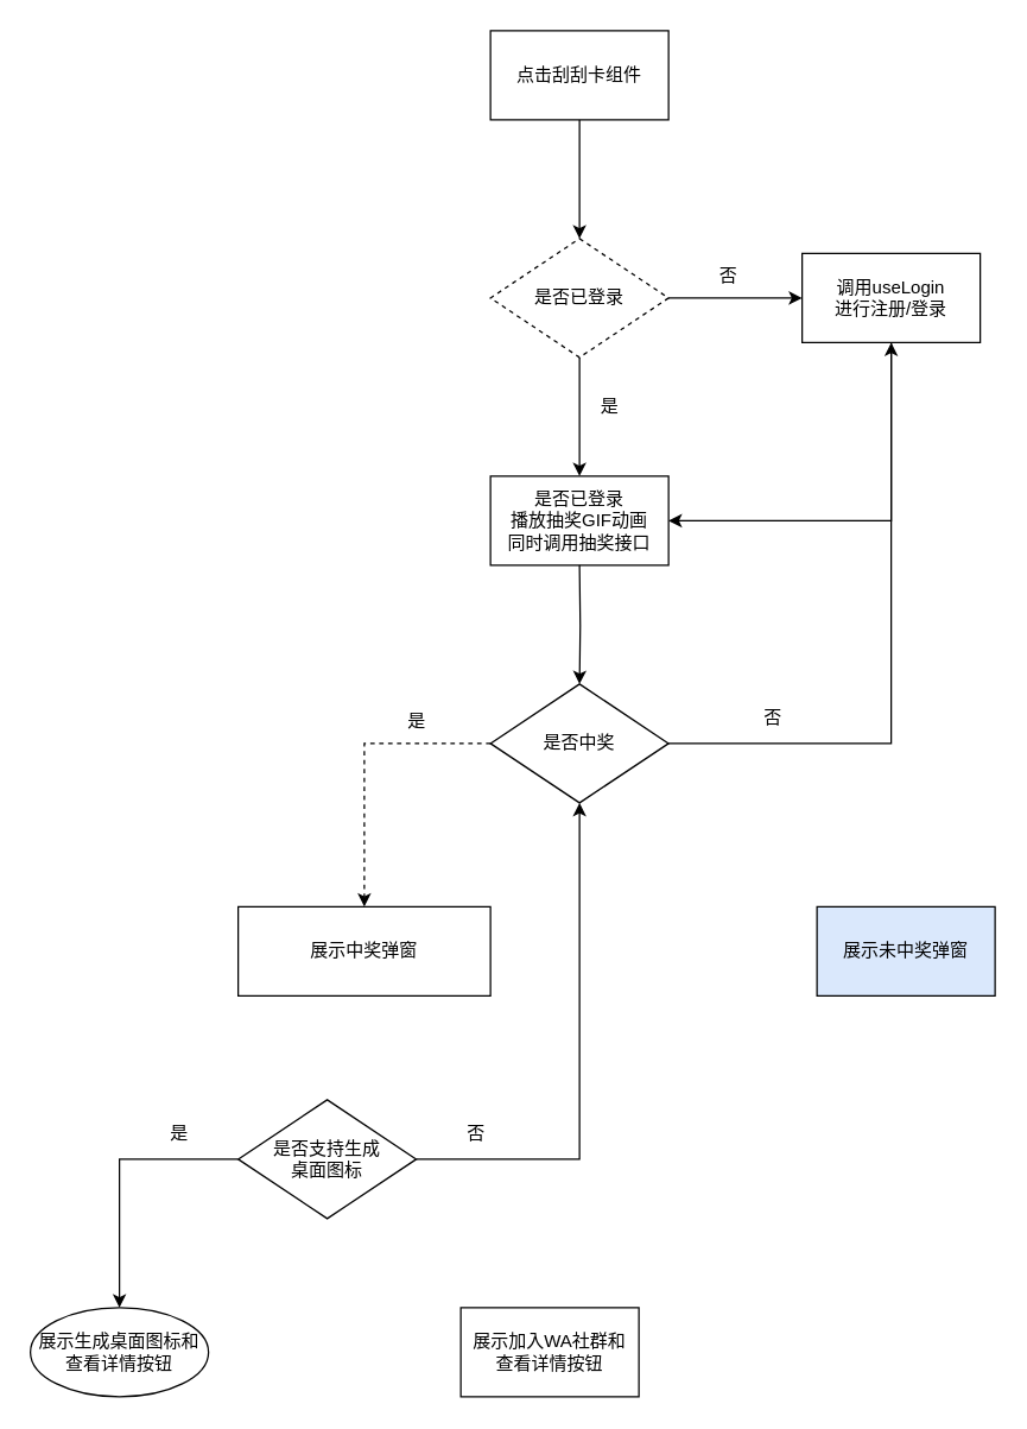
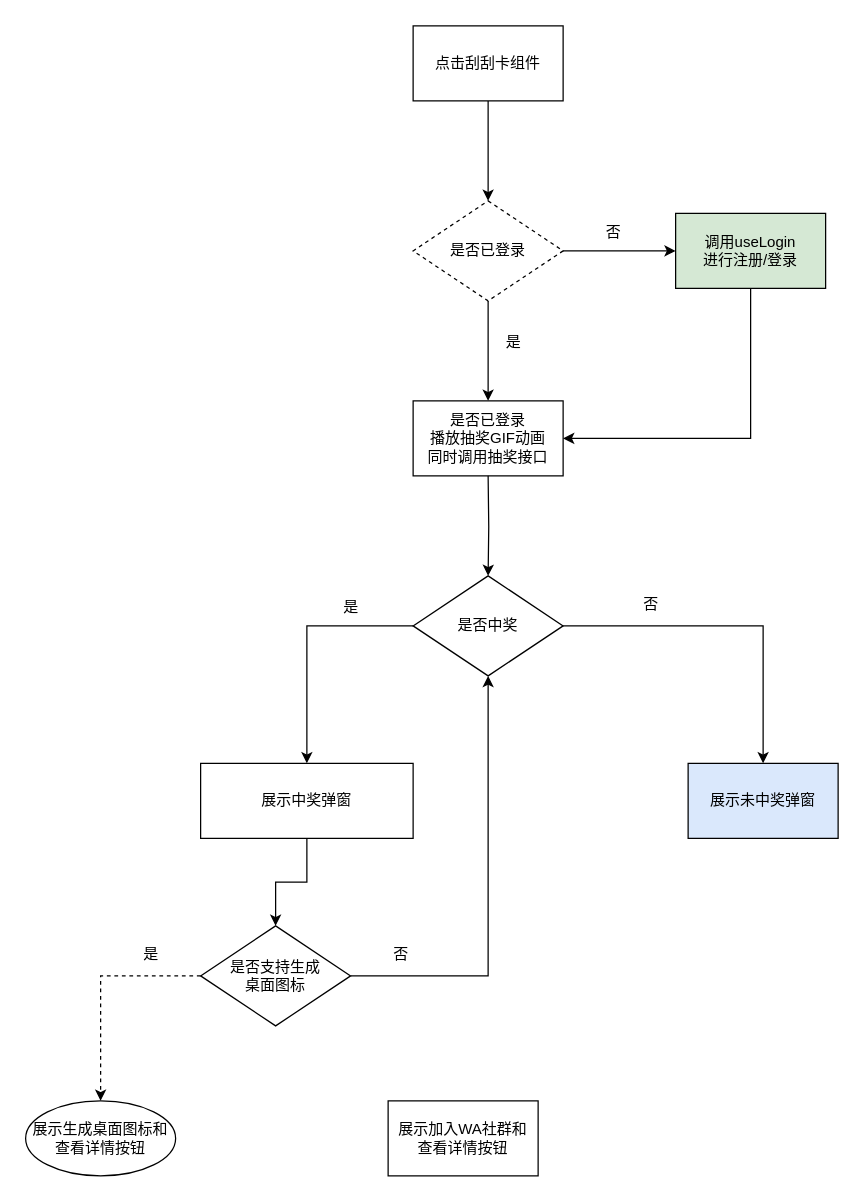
  <mxCell id="0" />
  <mxCell id="1" parent="0" />
  <mxCell id="2" value="" style="edgeStyle=orthogonalEdgeStyle;rounded=0;orthogonalLoop=1;jettySize=auto;html=1;" edge="1" parent="1" source="3" target="6"><mxGeometry relative="1" as="geometry" /></mxCell>
  <mxCell id="3" value="点击刮刮卡组件" style="rounded=0;whiteSpace=wrap;html=1;" vertex="1" parent="1"><mxGeometry x="330" y="20" width="120" height="60" as="geometry" /></mxCell>
  <mxCell id="4" value="" style="edgeStyle=orthogonalEdgeStyle;rounded=0;orthogonalLoop=1;jettySize=auto;html=1;" edge="1" parent="1" source="6" target="8"><mxGeometry relative="1" as="geometry" /></mxCell>
  <mxCell id="5" value="" style="edgeStyle=orthogonalEdgeStyle;rounded=0;orthogonalLoop=1;jettySize=auto;html=1;" edge="1" parent="1" source="6" target="7"><mxGeometry relative="1" as="geometry" /></mxCell>
  <mxCell id="6" value="是否已登录" style="rhombus;whiteSpace=wrap;html=1;dashed=1;" vertex="1" parent="1"><mxGeometry x="330" y="160" width="120" height="80" as="geometry" /></mxCell>
- <mxCell id="7" value="调用useLogin&lt;div&gt;进行注册/登录&lt;/div&gt;" style="rounded=0;whiteSpace=wrap;html=1;" vertex="1" parent="1"><mxGeometry x="540" y="170" width="120" height="60" as="geometry" /></mxCell>
+ <mxCell id="7" value="调用useLogin&lt;div&gt;进行注册/登录&lt;/div&gt;" style="rounded=0;whiteSpace=wrap;html=1;fillColor=#d5e8d4;" vertex="1" parent="1"><mxGeometry x="540" y="170" width="120" height="60" as="geometry" /></mxCell>
  <mxCell id="8" value="&lt;div&gt;是否已登录&lt;/div&gt;播放抽奖GIF动画&lt;div&gt;同时调用抽奖接口&lt;/div&gt;" style="rounded=0;whiteSpace=wrap;html=1;" vertex="1" parent="1"><mxGeometry x="330" y="320" width="120" height="60" as="geometry" /></mxCell>
  <mxCell id="9" value="" style="edgeStyle=orthogonalEdgeStyle;rounded=0;orthogonalLoop=1;jettySize=auto;html=1;" edge="1" parent="1" target="10"><mxGeometry relative="1" as="geometry"><mxPoint x="390" y="380" as="sourcePoint" /></mxGeometry></mxCell>
  <mxCell id="10" value="是否中奖" style="rhombus;whiteSpace=wrap;html=1;" vertex="1" parent="1"><mxGeometry x="330" y="460" width="120" height="80" as="geometry" /></mxCell>
+ <mxCell id="11" value="" style="edgeStyle=orthogonalEdgeStyle;rounded=0;orthogonalLoop=1;jettySize=auto;html=1;" edge="1" parent="1" source="12" target="14"><mxGeometry relative="1" as="geometry" /></mxCell>
  <mxCell id="12" value="展示中奖弹窗" style="rounded=0;whiteSpace=wrap;html=1;" vertex="1" parent="1"><mxGeometry x="160" y="610" width="170" height="60" as="geometry" /></mxCell>
  <mxCell id="13" value="展示未中奖弹窗" style="rounded=0;whiteSpace=wrap;html=1;fillColor=#dae8fc;" vertex="1" parent="1"><mxGeometry x="550" y="610" width="120" height="60" as="geometry" /></mxCell>
  <mxCell id="14" value="是否支持生成&lt;div&gt;桌面图标&lt;/div&gt;" style="rhombus;whiteSpace=wrap;html=1;" vertex="1" parent="1"><mxGeometry x="160" y="740" width="120" height="80" as="geometry" /></mxCell>
  <mxCell id="15" value="展示生成桌面图标和查看详情按钮" style="ellipse;whiteSpace=wrap;html=1;" vertex="1" parent="1"><mxGeometry x="20" y="880" width="120" height="60" as="geometry" /></mxCell>
  <mxCell id="16" value="展示加入WA社群和&lt;div&gt;查看详情按钮&lt;/div&gt;" style="rounded=0;whiteSpace=wrap;html=1;" vertex="1" parent="1"><mxGeometry x="310" y="880" width="120" height="60" as="geometry" /></mxCell>
- <mxCell id="17" value="" style="edgeStyle=orthogonalEdgeStyle;rounded=0;orthogonalLoop=1;jettySize=auto;html=1;exitX=0;exitY=0.5;exitDx=0;exitDy=0;entryX=0.5;entryY=0;entryDx=0;entryDy=0;dashed=1;" edge="1" parent="1" source="10" target="12"><mxGeometry relative="1" as="geometry"><mxPoint x="400" y="390" as="sourcePoint" /><mxPoint x="400" y="470" as="targetPoint" /></mxGeometry></mxCell>
- <mxCell id="18" value="" style="edgeStyle=orthogonalEdgeStyle;rounded=0;orthogonalLoop=1;jettySize=auto;html=1;exitX=1;exitY=0.5;exitDx=0;exitDy=0;" edge="1" parent="1" source="10" target="7"><mxGeometry relative="1" as="geometry"><mxPoint x="340" y="510" as="sourcePoint" /><mxPoint x="230" y="620" as="targetPoint" /></mxGeometry></mxCell>
- <mxCell id="19" value="" style="edgeStyle=orthogonalEdgeStyle;rounded=0;orthogonalLoop=1;jettySize=auto;html=1;exitX=0;exitY=0.5;exitDx=0;exitDy=0;entryX=0.5;entryY=0;entryDx=0;entryDy=0;" edge="1" parent="1" source="14" target="15"><mxGeometry relative="1" as="geometry"><mxPoint x="340" y="510" as="sourcePoint" /><mxPoint x="230" y="620" as="targetPoint" /></mxGeometry></mxCell>
+ <mxCell id="17" value="" style="edgeStyle=orthogonalEdgeStyle;rounded=0;orthogonalLoop=1;jettySize=auto;html=1;exitX=0;exitY=0.5;exitDx=0;exitDy=0;entryX=0.5;entryY=0;entryDx=0;entryDy=0;" edge="1" parent="1" source="10" target="12"><mxGeometry relative="1" as="geometry"><mxPoint x="400" y="390" as="sourcePoint" /><mxPoint x="400" y="470" as="targetPoint" /></mxGeometry></mxCell>
+ <mxCell id="18" value="" style="edgeStyle=orthogonalEdgeStyle;rounded=0;orthogonalLoop=1;jettySize=auto;html=1;exitX=1;exitY=0.5;exitDx=0;exitDy=0;entryX=0.5;entryY=0;entryDx=0;entryDy=0;" edge="1" parent="1" source="10" target="13"><mxGeometry relative="1" as="geometry"><mxPoint x="340" y="510" as="sourcePoint" /><mxPoint x="230" y="620" as="targetPoint" /></mxGeometry></mxCell>
+ <mxCell id="19" value="" style="edgeStyle=orthogonalEdgeStyle;rounded=0;orthogonalLoop=1;jettySize=auto;html=1;exitX=0;exitY=0.5;exitDx=0;exitDy=0;entryX=0.5;entryY=0;entryDx=0;entryDy=0;dashed=1;" edge="1" parent="1" source="14" target="15"><mxGeometry relative="1" as="geometry"><mxPoint x="340" y="510" as="sourcePoint" /><mxPoint x="230" y="620" as="targetPoint" /></mxGeometry></mxCell>
  <mxCell id="20" value="" style="edgeStyle=orthogonalEdgeStyle;rounded=0;orthogonalLoop=1;jettySize=auto;html=1;exitX=1;exitY=0.5;exitDx=0;exitDy=0;" edge="1" parent="1" source="14" target="10"><mxGeometry relative="1" as="geometry"><mxPoint x="240" y="840" as="sourcePoint" /><mxPoint x="160" y="940" as="targetPoint" /></mxGeometry></mxCell>
  <mxCell id="21" value="是" style="text;html=1;align=center;verticalAlign=middle;resizable=0;points=[];autosize=1;strokeColor=none;fillColor=none;" vertex="1" parent="1"><mxGeometry x="390" y="258" width="40" height="30" as="geometry" /></mxCell>
  <mxCell id="22" value="是" style="text;html=1;align=center;verticalAlign=middle;resizable=0;points=[];autosize=1;strokeColor=none;fillColor=none;" vertex="1" parent="1"><mxGeometry x="260" y="470" width="40" height="30" as="geometry" /></mxCell>
  <mxCell id="23" value="否" style="text;html=1;align=center;verticalAlign=middle;resizable=0;points=[];autosize=1;strokeColor=none;fillColor=none;" vertex="1" parent="1"><mxGeometry x="500" y="468" width="40" height="30" as="geometry" /></mxCell>
  <mxCell id="24" value="是" style="text;html=1;align=center;verticalAlign=middle;resizable=0;points=[];autosize=1;strokeColor=none;fillColor=none;" vertex="1" parent="1"><mxGeometry x="100" y="748" width="40" height="30" as="geometry" /></mxCell>
  <mxCell id="25" value="否" style="text;html=1;align=center;verticalAlign=middle;resizable=0;points=[];autosize=1;strokeColor=none;fillColor=none;" vertex="1" parent="1"><mxGeometry x="300" y="748" width="40" height="30" as="geometry" /></mxCell>
  <mxCell id="26" value="否" style="text;html=1;align=center;verticalAlign=middle;resizable=0;points=[];autosize=1;strokeColor=none;fillColor=none;" vertex="1" parent="1"><mxGeometry x="470" y="170" width="40" height="30" as="geometry" /></mxCell>
  <mxCell id="27" value="" style="edgeStyle=orthogonalEdgeStyle;rounded=0;orthogonalLoop=1;jettySize=auto;html=1;exitX=0.5;exitY=1;exitDx=0;exitDy=0;entryX=1;entryY=0.5;entryDx=0;entryDy=0;" edge="1" parent="1" source="7" target="8"><mxGeometry relative="1" as="geometry"><mxPoint x="400" y="390" as="sourcePoint" /><mxPoint x="600" y="430" as="targetPoint" /></mxGeometry></mxCell>
